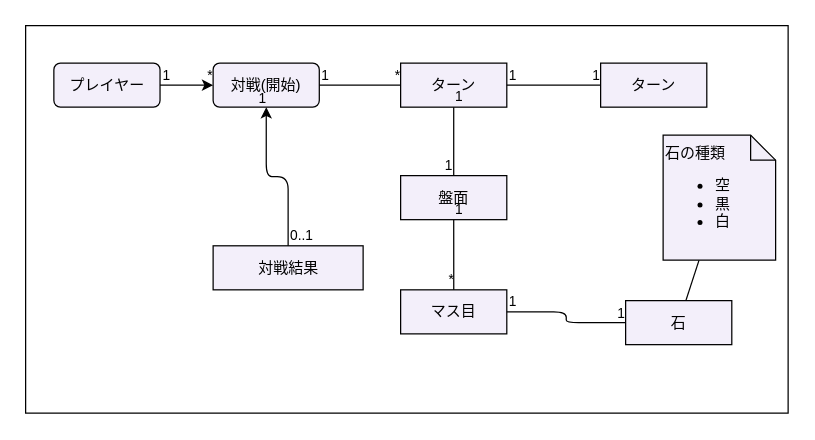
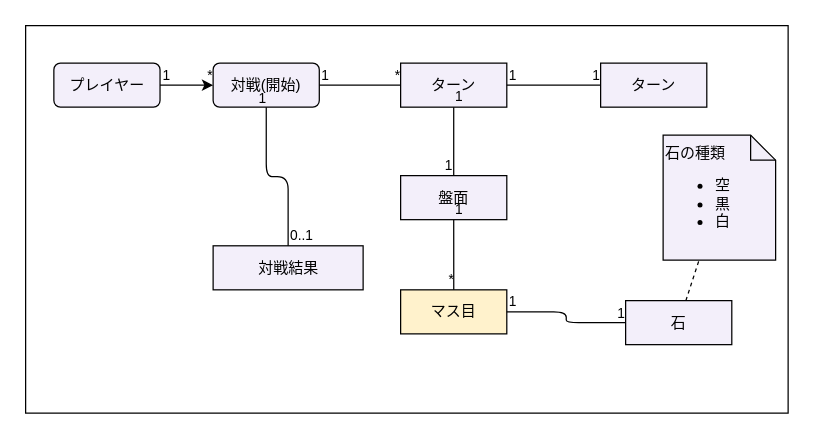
  <mxCell id="0" />
  <mxCell id="1" parent="0" />
  <mxCell id="2" value="" style="rounded=0;whiteSpace=wrap;html=1;fillColor=none;strokeColor=#000000;" vertex="1" parent="1"><mxGeometry x="20" y="20" width="610" height="310" as="geometry" /></mxCell>
  <mxCell id="3" value="対戦結果" style="html=1;fillColor=#F3EFFA;fontColor=#000000;strokeColor=#000000;" vertex="1" parent="2"><mxGeometry x="150.001" y="176.141" width="120" height="35.227" as="geometry" /></mxCell>
  <mxCell id="4" value="対戦(開始)" style="html=1;fillColor=#F3EFFA;fontColor=#000000;strokeColor=#000000;rounded=1;" vertex="1" parent="2"><mxGeometry x="150.001" y="30" width="84.937" height="35.227" as="geometry" /></mxCell>
  <mxCell id="5" value="ターン" style="html=1;fillColor=#F3EFFA;fontColor=#000000;strokeColor=#000000;" vertex="1" parent="2"><mxGeometry x="300.004" y="30" width="84.937" height="35.227" as="geometry" /></mxCell>
  <mxCell id="6" value="盤面" style="html=1;fillColor=#F3EFFA;fontColor=#000000;strokeColor=#000000;" vertex="1" parent="2"><mxGeometry x="300.004" y="119.999" width="84.937" height="35.227" as="geometry" /></mxCell>
- <mxCell id="7" style="edgeStyle=none;html=1;strokeColor=#000000;fontColor=#000000;endArrow=none;endFill=0;jumpStyle=line;jumpSize=2;" edge="1" parent="2" source="8" target="30"><mxGeometry relative="1" as="geometry" /></mxCell>
+ <mxCell id="7" style="edgeStyle=none;html=1;strokeColor=#000000;fontColor=#000000;endArrow=none;endFill=0;jumpStyle=line;jumpSize=2;dashed=1;" edge="1" parent="2" source="8" target="30"><mxGeometry relative="1" as="geometry" /></mxCell>
  <mxCell id="8" value="石" style="html=1;fillColor=#F3EFFA;fontColor=#000000;strokeColor=#000000;" vertex="1" parent="2"><mxGeometry x="480" y="220" width="84.94" height="35.22" as="geometry" /></mxCell>
  <mxCell id="9" value="プレイヤー" style="html=1;fillColor=#F3EFFA;fontColor=#000000;strokeColor=#000000;rounded=1;" vertex="1" parent="2"><mxGeometry x="22.59" y="30" width="84.937" height="35.227" as="geometry" /></mxCell>
  <mxCell id="10" value="" style="endArrow=classic;html=1;edgeStyle=orthogonalEdgeStyle;strokeColor=#000000;fontColor=#000000;exitX=1;exitY=0.5;exitDx=0;exitDy=0;" edge="1" parent="2" source="9" target="4"><mxGeometry relative="1" as="geometry"><mxPoint x="77.215" y="70.455" as="sourcePoint" /><mxPoint x="200.759" y="70.455" as="targetPoint" /></mxGeometry></mxCell>
  <mxCell id="11" value="1" style="edgeLabel;resizable=0;html=1;align=left;verticalAlign=bottom;labelBackgroundColor=none;labelBorderColor=none;strokeColor=#000000;fontColor=#000000;fillColor=#F3EFFA;" connectable="0" vertex="1" parent="10"><mxGeometry x="-1" relative="1" as="geometry" /></mxCell>
  <mxCell id="12" value="*" style="edgeLabel;resizable=0;html=1;align=right;verticalAlign=bottom;labelBackgroundColor=none;labelBorderColor=none;strokeColor=#000000;fontColor=#000000;fillColor=#F3EFFA;" connectable="0" vertex="1" parent="10"><mxGeometry x="1" relative="1" as="geometry" /></mxCell>
- <mxCell id="13" value="" style="endArrow=classic;html=1;edgeStyle=orthogonalEdgeStyle;strokeColor=#000000;fontColor=#000000;exitX=0.5;exitY=0;exitDx=0;exitDy=0;" edge="1" parent="2" source="3" target="4"><mxGeometry relative="1" as="geometry"><mxPoint x="118.911" y="123.295" as="sourcePoint" /><mxPoint x="180.684" y="123.295" as="targetPoint" /><Array as="points" /></mxGeometry></mxCell>
+ <mxCell id="13" value="" style="endArrow=none;html=1;edgeStyle=orthogonalEdgeStyle;strokeColor=#000000;fontColor=#000000;exitX=0.5;exitY=0;exitDx=0;exitDy=0;" edge="1" parent="2" source="3" target="4"><mxGeometry relative="1" as="geometry"><mxPoint x="118.911" y="123.295" as="sourcePoint" /><mxPoint x="180.684" y="123.295" as="targetPoint" /><Array as="points" /></mxGeometry></mxCell>
  <mxCell id="14" value="0..1" style="edgeLabel;resizable=0;html=1;align=left;verticalAlign=bottom;labelBackgroundColor=none;labelBorderColor=none;strokeColor=#000000;fontColor=#000000;fillColor=#F3EFFA;" connectable="0" vertex="1" parent="13"><mxGeometry x="-1" relative="1" as="geometry" /></mxCell>
  <mxCell id="15" value="1" style="edgeLabel;resizable=0;html=1;align=right;verticalAlign=bottom;labelBackgroundColor=none;labelBorderColor=none;strokeColor=#000000;fontColor=#000000;fillColor=#F3EFFA;" connectable="0" vertex="1" parent="13"><mxGeometry x="1" relative="1" as="geometry" /></mxCell>
  <mxCell id="16" value="" style="endArrow=none;html=1;edgeStyle=orthogonalEdgeStyle;strokeColor=#000000;fontColor=#000000;entryX=0;entryY=0.5;entryDx=0;entryDy=0;exitX=1;exitY=0.5;exitDx=0;exitDy=0;" edge="1" parent="2" source="4" target="5"><mxGeometry relative="1" as="geometry"><mxPoint x="257.899" y="94.916" as="sourcePoint" /><mxPoint x="381.443" y="94.916" as="targetPoint" /></mxGeometry></mxCell>
  <mxCell id="17" value="1" style="edgeLabel;resizable=0;html=1;align=left;verticalAlign=bottom;labelBackgroundColor=none;labelBorderColor=none;strokeColor=#000000;fontColor=#000000;fillColor=#F3EFFA;" connectable="0" vertex="1" parent="16"><mxGeometry x="-1" relative="1" as="geometry" /></mxCell>
  <mxCell id="18" value="*" style="edgeLabel;resizable=0;html=1;align=right;verticalAlign=bottom;labelBackgroundColor=none;labelBorderColor=none;strokeColor=#000000;fontColor=#000000;fillColor=#F3EFFA;" connectable="0" vertex="1" parent="16"><mxGeometry x="1" relative="1" as="geometry" /></mxCell>
- <mxCell id="19" value="マス目" style="html=1;fillColor=#F3EFFA;fontColor=#000000;strokeColor=#000000;" vertex="1" parent="2"><mxGeometry x="300.004" y="211.369" width="84.937" height="35.227" as="geometry" /></mxCell>
+ <mxCell id="19" value="マス目" style="html=1;fillColor=#fff2cc;fontColor=#000000;strokeColor=#000000;" vertex="1" parent="2"><mxGeometry x="300.004" y="211.369" width="84.937" height="35.227" as="geometry" /></mxCell>
  <mxCell id="20" value="" style="endArrow=none;html=1;edgeStyle=orthogonalEdgeStyle;strokeColor=#000000;fontColor=#000000;exitX=0.5;exitY=1;exitDx=0;exitDy=0;entryX=0.5;entryY=0;entryDx=0;entryDy=0;" edge="1" parent="2" source="5" target="6"><mxGeometry relative="1" as="geometry"><mxPoint x="237.222" y="130" as="sourcePoint" /><mxPoint x="417.963" y="130" as="targetPoint" /></mxGeometry></mxCell>
  <mxCell id="21" value="1" style="edgeLabel;resizable=0;html=1;align=left;verticalAlign=bottom;labelBackgroundColor=none;labelBorderColor=none;strokeColor=#000000;fontColor=#000000;fillColor=#F3EFFA;" connectable="0" vertex="1" parent="20"><mxGeometry x="-1" relative="1" as="geometry" /></mxCell>
  <mxCell id="22" value="1" style="edgeLabel;resizable=0;html=1;align=right;verticalAlign=bottom;labelBackgroundColor=none;labelBorderColor=none;strokeColor=#000000;fontColor=#000000;fillColor=#F3EFFA;" connectable="0" vertex="1" parent="20"><mxGeometry x="1" relative="1" as="geometry" /></mxCell>
  <mxCell id="23" value="" style="endArrow=none;html=1;edgeStyle=orthogonalEdgeStyle;strokeColor=#000000;fontColor=#000000;exitX=0.5;exitY=1;exitDx=0;exitDy=0;" edge="1" parent="2" source="6" target="19"><mxGeometry relative="1" as="geometry"><mxPoint x="237.222" y="170" as="sourcePoint" /><mxPoint x="417.963" y="170" as="targetPoint" /></mxGeometry></mxCell>
  <mxCell id="24" value="1" style="edgeLabel;resizable=0;html=1;align=left;verticalAlign=bottom;labelBackgroundColor=none;labelBorderColor=none;strokeColor=#000000;fontColor=#000000;fillColor=#F3EFFA;" connectable="0" vertex="1" parent="23"><mxGeometry x="-1" relative="1" as="geometry" /></mxCell>
  <mxCell id="25" value="*" style="edgeLabel;resizable=0;html=1;align=right;verticalAlign=bottom;labelBackgroundColor=none;labelBorderColor=none;strokeColor=#000000;fontColor=#000000;fillColor=#F3EFFA;" connectable="0" vertex="1" parent="23"><mxGeometry x="1" relative="1" as="geometry" /></mxCell>
  <mxCell id="26" value="ターン" style="html=1;fillColor=#F3EFFA;fontColor=#000000;strokeColor=#000000;" vertex="1" parent="2"><mxGeometry x="460.004" y="30" width="84.937" height="35.227" as="geometry" /></mxCell>
  <mxCell id="27" value="" style="endArrow=none;html=1;edgeStyle=orthogonalEdgeStyle;strokeColor=#000000;fontColor=#000000;exitX=1;exitY=0.5;exitDx=0;exitDy=0;entryX=0;entryY=0.5;entryDx=0;entryDy=0;" edge="1" parent="2" source="5" target="26"><mxGeometry relative="1" as="geometry"><mxPoint x="230" y="130" as="sourcePoint" /><mxPoint x="390" y="130" as="targetPoint" /></mxGeometry></mxCell>
  <mxCell id="28" value="1" style="edgeLabel;resizable=0;html=1;align=left;verticalAlign=bottom;labelBackgroundColor=none;labelBorderColor=none;strokeColor=#000000;fontColor=#000000;fillColor=#F3EFFA;" connectable="0" vertex="1" parent="27"><mxGeometry x="-1" relative="1" as="geometry" /></mxCell>
  <mxCell id="29" value="1" style="edgeLabel;resizable=0;html=1;align=right;verticalAlign=bottom;labelBackgroundColor=none;labelBorderColor=none;strokeColor=#000000;fontColor=#000000;fillColor=#F3EFFA;" connectable="0" vertex="1" parent="27"><mxGeometry x="1" relative="1" as="geometry" /></mxCell>
  <mxCell id="30" value="&lt;span style=&quot;background-color: initial;&quot;&gt;石の種類&lt;br&gt;&lt;ul&gt;&lt;li&gt;空&lt;/li&gt;&lt;li&gt;黒&lt;/li&gt;&lt;li&gt;白&lt;/li&gt;&lt;/ul&gt;&lt;/span&gt;" style="shape=note;size=20;whiteSpace=wrap;html=1;labelBackgroundColor=none;labelBorderColor=none;strokeColor=#000000;fontColor=#000000;fillColor=#F3EFFA;align=left;verticalAlign=top;" vertex="1" parent="2"><mxGeometry x="510" y="87.61" width="90" height="100" as="geometry" /></mxCell>
  <mxCell id="31" value="" style="endArrow=none;html=1;edgeStyle=orthogonalEdgeStyle;strokeColor=#000000;fontColor=#000000;exitX=1;exitY=0.5;exitDx=0;exitDy=0;entryX=0;entryY=0.5;entryDx=0;entryDy=0;" edge="1" parent="2" source="19" target="8"><mxGeometry relative="1" as="geometry"><mxPoint x="350" y="193.4" as="sourcePoint" /><mxPoint x="510" y="193.4" as="targetPoint" /></mxGeometry></mxCell>
  <mxCell id="32" value="1" style="edgeLabel;resizable=0;html=1;align=left;verticalAlign=bottom;labelBackgroundColor=none;labelBorderColor=none;strokeColor=#000000;fontColor=#000000;fillColor=#F3EFFA;" connectable="0" vertex="1" parent="31"><mxGeometry x="-1" relative="1" as="geometry" /></mxCell>
  <mxCell id="33" value="1" style="edgeLabel;resizable=0;html=1;align=right;verticalAlign=bottom;labelBackgroundColor=none;labelBorderColor=none;strokeColor=#000000;fontColor=#000000;fillColor=#F3EFFA;" connectable="0" vertex="1" parent="31"><mxGeometry x="1" relative="1" as="geometry" /></mxCell>
  <mxCell id="34" value="Untitled Layer" parent="0" />
  <mxCell id="35" value="Untitled Layer" parent="0" />
